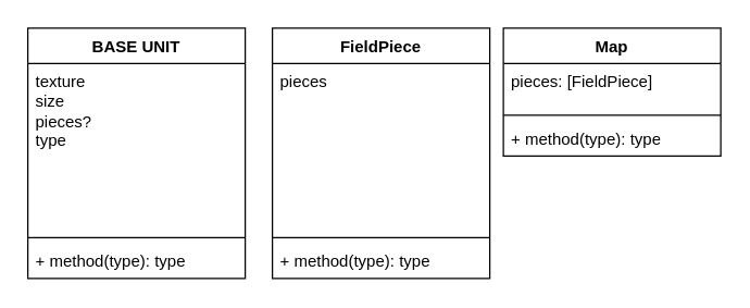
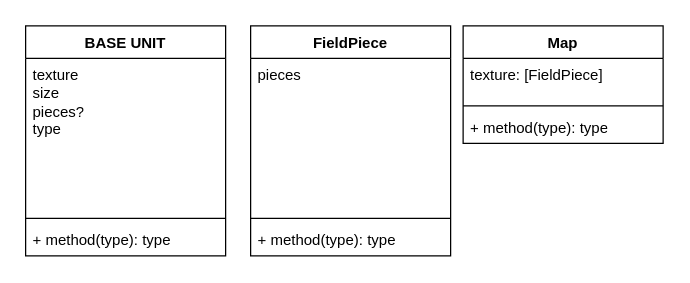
  <mxCell id="0" />
  <mxCell id="1" parent="0" />
  <mxCell id="2" value="BASE UNIT" style="swimlane;fontStyle=1;align=center;verticalAlign=top;childLayout=stackLayout;horizontal=1;startSize=26;horizontalStack=0;resizeParent=1;resizeParentMax=0;resizeLast=0;collapsible=1;marginBottom=0;whiteSpace=wrap;html=1;" vertex="1" parent="1"><mxGeometry x="20" y="20" width="160" height="184" as="geometry" /></mxCell>
  <mxCell id="3" value="texture&lt;div&gt;size&lt;/div&gt;&lt;div&gt;pieces?&lt;/div&gt;&lt;div&gt;type&lt;/div&gt;&lt;div&gt;&lt;br&gt;&lt;/div&gt;" style="text;strokeColor=none;fillColor=none;align=left;verticalAlign=top;spacingLeft=4;spacingRight=4;overflow=hidden;rotatable=0;points=[[0,0.5],[1,0.5]];portConstraint=eastwest;whiteSpace=wrap;html=1;" vertex="1" parent="2"><mxGeometry y="26" width="160" height="124" as="geometry" /></mxCell>
  <mxCell id="4" value="" style="line;strokeWidth=1;fillColor=none;align=left;verticalAlign=middle;spacingTop=-1;spacingLeft=3;spacingRight=3;rotatable=0;labelPosition=right;points=[];portConstraint=eastwest;strokeColor=inherit;" vertex="1" parent="2"><mxGeometry y="150" width="160" height="8" as="geometry" /></mxCell>
  <mxCell id="5" value="+ method(type): type" style="text;strokeColor=none;fillColor=none;align=left;verticalAlign=top;spacingLeft=4;spacingRight=4;overflow=hidden;rotatable=0;points=[[0,0.5],[1,0.5]];portConstraint=eastwest;whiteSpace=wrap;html=1;" vertex="1" parent="2"><mxGeometry y="158" width="160" height="26" as="geometry" /></mxCell>
  <mxCell id="6" value="FieldPiece" style="swimlane;fontStyle=1;align=center;verticalAlign=top;childLayout=stackLayout;horizontal=1;startSize=26;horizontalStack=0;resizeParent=1;resizeParentMax=0;resizeLast=0;collapsible=1;marginBottom=0;whiteSpace=wrap;html=1;" vertex="1" parent="1"><mxGeometry x="200" y="20" width="160" height="184" as="geometry" /></mxCell>
  <mxCell id="7" value="pieces&lt;div&gt;&lt;br&gt;&lt;/div&gt;" style="text;strokeColor=none;fillColor=none;align=left;verticalAlign=top;spacingLeft=4;spacingRight=4;overflow=hidden;rotatable=0;points=[[0,0.5],[1,0.5]];portConstraint=eastwest;whiteSpace=wrap;html=1;" vertex="1" parent="6"><mxGeometry y="26" width="160" height="124" as="geometry" /></mxCell>
  <mxCell id="8" value="" style="line;strokeWidth=1;fillColor=none;align=left;verticalAlign=middle;spacingTop=-1;spacingLeft=3;spacingRight=3;rotatable=0;labelPosition=right;points=[];portConstraint=eastwest;strokeColor=inherit;" vertex="1" parent="6"><mxGeometry y="150" width="160" height="8" as="geometry" /></mxCell>
  <mxCell id="9" value="+ method(type): type" style="text;strokeColor=none;fillColor=none;align=left;verticalAlign=top;spacingLeft=4;spacingRight=4;overflow=hidden;rotatable=0;points=[[0,0.5],[1,0.5]];portConstraint=eastwest;whiteSpace=wrap;html=1;" vertex="1" parent="6"><mxGeometry y="158" width="160" height="26" as="geometry" /></mxCell>
  <mxCell id="10" value="Map" style="swimlane;fontStyle=1;align=center;verticalAlign=top;childLayout=stackLayout;horizontal=1;startSize=26;horizontalStack=0;resizeParent=1;resizeParentMax=0;resizeLast=0;collapsible=1;marginBottom=0;whiteSpace=wrap;html=1;" vertex="1" parent="1"><mxGeometry x="370" y="20" width="160" height="94" as="geometry" /></mxCell>
- <mxCell id="11" value="&lt;div&gt;pieces: [FieldPiece]&lt;/div&gt;" style="text;strokeColor=none;fillColor=none;align=left;verticalAlign=top;spacingLeft=4;spacingRight=4;overflow=hidden;rotatable=0;points=[[0,0.5],[1,0.5]];portConstraint=eastwest;whiteSpace=wrap;html=1;" vertex="1" parent="10"><mxGeometry y="26" width="160" height="34" as="geometry" /></mxCell>
+ <mxCell id="11" value="&lt;div&gt;texture: [FieldPiece]&lt;/div&gt;" style="text;strokeColor=none;fillColor=none;align=left;verticalAlign=top;spacingLeft=4;spacingRight=4;overflow=hidden;rotatable=0;points=[[0,0.5],[1,0.5]];portConstraint=eastwest;whiteSpace=wrap;html=1;" vertex="1" parent="10"><mxGeometry y="26" width="160" height="34" as="geometry" /></mxCell>
  <mxCell id="12" value="" style="line;strokeWidth=1;fillColor=none;align=left;verticalAlign=middle;spacingTop=-1;spacingLeft=3;spacingRight=3;rotatable=0;labelPosition=right;points=[];portConstraint=eastwest;strokeColor=inherit;" vertex="1" parent="10"><mxGeometry y="60" width="160" height="8" as="geometry" /></mxCell>
  <mxCell id="13" value="+ method(type): type" style="text;strokeColor=none;fillColor=none;align=left;verticalAlign=top;spacingLeft=4;spacingRight=4;overflow=hidden;rotatable=0;points=[[0,0.5],[1,0.5]];portConstraint=eastwest;whiteSpace=wrap;html=1;" vertex="1" parent="10"><mxGeometry y="68" width="160" height="26" as="geometry" /></mxCell>
